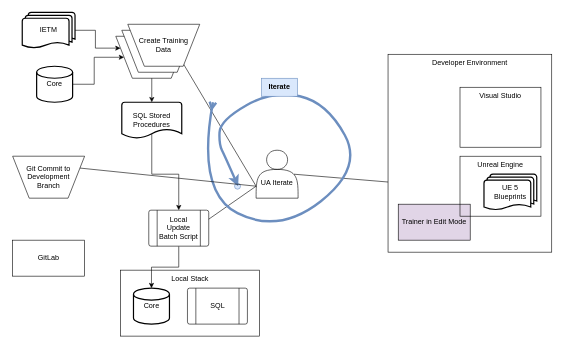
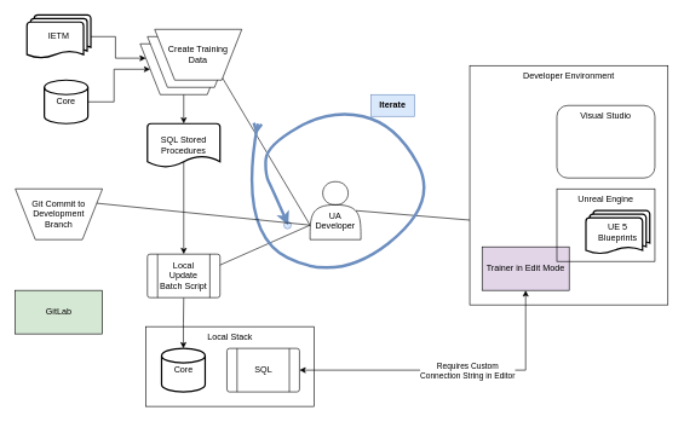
  <mxCell id="0" />
  <mxCell id="1" parent="0" />
  <mxCell id="2" value="" style="ellipse;whiteSpace=wrap;html=1;aspect=fixed;fillColor=#dae8fc;strokeColor=#6c8ebf;" parent="1" vertex="1"><mxGeometry x="390" y="305" width="10" height="10" as="geometry" /></mxCell>
  <mxCell id="3" style="edgeStyle=orthogonalEdgeStyle;rounded=0;orthogonalLoop=1;jettySize=auto;html=1;exitX=1;exitY=0.5;exitDx=0;exitDy=0;exitPerimeter=0;entryX=0;entryY=0.5;entryDx=0;entryDy=0;" parent="1" source="4" target="8" edge="1"><mxGeometry relative="1" as="geometry" /></mxCell>
  <mxCell id="4" value="Core" style="strokeWidth=2;html=1;shape=mxgraph.flowchart.database;whiteSpace=wrap;" parent="1" vertex="1"><mxGeometry x="60" y="110" width="60" height="60" as="geometry" /></mxCell>
- <mxCell id="5" value="&lt;br&gt;&lt;br&gt;UA Iterate" style="shape=actor;whiteSpace=wrap;html=1;labelPosition=center;verticalLabelPosition=middle;align=center;verticalAlign=middle;" parent="1" vertex="1"><mxGeometry x="426" y="250" width="70" height="80" as="geometry" /></mxCell>
+ <mxCell id="5" value="&lt;br&gt;&lt;br&gt;UA Developer" style="shape=actor;whiteSpace=wrap;html=1;labelPosition=center;verticalLabelPosition=middle;align=center;verticalAlign=middle;" parent="1" vertex="1"><mxGeometry x="426" y="250" width="70" height="80" as="geometry" /></mxCell>
  <mxCell id="6" style="edgeStyle=orthogonalEdgeStyle;rounded=0;orthogonalLoop=1;jettySize=auto;html=1;exitX=1;exitY=0.5;exitDx=0;exitDy=0;exitPerimeter=0;entryX=0;entryY=0.25;entryDx=0;entryDy=0;" parent="1" source="7" target="8" edge="1"><mxGeometry relative="1" as="geometry" /></mxCell>
  <mxCell id="7" value="IETM" style="strokeWidth=2;html=1;shape=mxgraph.flowchart.multi-document;whiteSpace=wrap;" parent="1" vertex="1"><mxGeometry x="36" y="20" width="88" height="60" as="geometry" /></mxCell>
  <mxCell id="8" value="" style="verticalLabelPosition=middle;verticalAlign=middle;html=1;shape=trapezoid;perimeter=trapezoidPerimeter;whiteSpace=wrap;size=0.23;arcSize=10;flipV=1;labelPosition=center;align=center;" parent="1" vertex="1"><mxGeometry x="192" y="60" width="120" height="70" as="geometry" /></mxCell>
  <mxCell id="9" value="" style="endArrow=none;html=1;rounded=0;entryX=1;entryY=0.5;entryDx=0;entryDy=0;exitX=0;exitY=0.75;exitDx=0;exitDy=0;startArrow=none;startFill=0;endFill=0;" parent="1" source="5" target="8" edge="1"><mxGeometry width="50" height="50" relative="1" as="geometry"><mxPoint x="228" y="320" as="sourcePoint" /><mxPoint x="348" y="480" as="targetPoint" /></mxGeometry></mxCell>
  <mxCell id="10" style="edgeStyle=orthogonalEdgeStyle;rounded=0;orthogonalLoop=1;jettySize=auto;html=1;startArrow=classic;startFill=1;endArrow=none;endFill=0;entryX=0.5;entryY=1;entryDx=0;entryDy=0;" parent="1" source="17" target="19" edge="1"><mxGeometry relative="1" as="geometry"><mxPoint x="366" y="360" as="sourcePoint" /></mxGeometry></mxCell>
  <mxCell id="11" value="" style="endArrow=none;html=1;rounded=0;exitX=0.9;exitY=0.5;exitDx=0;exitDy=0;startArrow=none;startFill=0;endFill=0;exitPerimeter=0;" parent="1" source="5" target="35" edge="1"><mxGeometry width="50" height="50" relative="1" as="geometry"><mxPoint x="461" y="580" as="sourcePoint" /><mxPoint x="511" y="530" as="targetPoint" /></mxGeometry></mxCell>
  <mxCell id="12" style="edgeStyle=orthogonalEdgeStyle;rounded=0;orthogonalLoop=1;jettySize=auto;html=1;exitX=0.5;exitY=0.75;exitDx=0;exitDy=0;exitPerimeter=0;entryX=0.5;entryY=0;entryDx=0;entryDy=0;" parent="1" source="13" target="19" edge="1"><mxGeometry relative="1" as="geometry" /></mxCell>
  <mxCell id="13" value="SQL Stored Procedures" style="strokeWidth=2;html=1;shape=mxgraph.flowchart.document2;whiteSpace=wrap;size=0.25;" parent="1" vertex="1"><mxGeometry x="202" y="170" width="100" height="60" as="geometry" /></mxCell>
  <mxCell id="14" style="edgeStyle=orthogonalEdgeStyle;rounded=0;orthogonalLoop=1;jettySize=auto;html=1;exitX=0.5;exitY=1;exitDx=0;exitDy=0;entryX=0.5;entryY=0;entryDx=0;entryDy=0;entryPerimeter=0;" parent="1" source="8" target="13" edge="1"><mxGeometry relative="1" as="geometry"><mxPoint x="252" y="160" as="targetPoint" /></mxGeometry></mxCell>
  <mxCell id="15" value="" style="group" parent="1" vertex="1" connectable="0"><mxGeometry x="200" y="450" width="231.5" height="110" as="geometry" /></mxCell>
  <mxCell id="16" value="Local Stack" style="rounded=0;whiteSpace=wrap;html=1;labelPosition=center;verticalLabelPosition=middle;align=center;verticalAlign=top;fillColor=none;" parent="15" vertex="1"><mxGeometry width="231.5" height="110" as="geometry" /></mxCell>
  <mxCell id="17" value="Core" style="strokeWidth=2;html=1;shape=mxgraph.flowchart.database;whiteSpace=wrap;" parent="15" vertex="1"><mxGeometry x="21.5" y="30" width="60" height="60" as="geometry" /></mxCell>
  <mxCell id="18" value="SQL" style="verticalLabelPosition=middle;verticalAlign=middle;html=1;shape=process;whiteSpace=wrap;rounded=1;size=0.14;arcSize=6;labelPosition=center;align=center;" parent="15" vertex="1"><mxGeometry x="111.5" y="30" width="100" height="60" as="geometry" /></mxCell>
- <mxCell id="19" value="Local Update Batch Script" style="verticalLabelPosition=middle;verticalAlign=middle;html=1;shape=process;whiteSpace=wrap;rounded=1;size=0.14;arcSize=6;labelPosition=center;align=center;" parent="1" vertex="1"><mxGeometry x="247" y="350" width="100" height="60" as="geometry" /></mxCell>
+ <mxCell id="19" value="Local Update Batch Script" style="verticalLabelPosition=middle;verticalAlign=middle;html=1;shape=process;whiteSpace=wrap;rounded=1;size=0.14;arcSize=6;labelPosition=center;align=center;" parent="1" vertex="1"><mxGeometry x="202" y="350" width="100" height="60" as="geometry" /></mxCell>
  <mxCell id="20" value="" style="endArrow=none;html=1;rounded=0;exitX=1;exitY=0.25;exitDx=0;exitDy=0;" parent="1" source="19" edge="1"><mxGeometry width="50" height="50" relative="1" as="geometry"><mxPoint x="386" y="400" as="sourcePoint" /><mxPoint x="426" y="310" as="targetPoint" /></mxGeometry></mxCell>
  <mxCell id="21" value="" style="curved=1;endArrow=classic;html=1;rounded=0;startArrow=ERmany;startFill=0;fillColor=#dae8fc;strokeColor=#6c8ebf;strokeWidth=4;verticalAlign=middle;labelPosition=left;verticalLabelPosition=top;align=right;" parent="1" edge="1"><mxGeometry width="50" height="50" relative="1" as="geometry"><mxPoint x="354" y="170" as="sourcePoint" /><mxPoint x="396" y="310" as="targetPoint" /><Array as="points"><mxPoint x="326" y="320" /><mxPoint x="464" y="390" /><mxPoint x="604" y="280" /><mxPoint x="544" y="170" /><mxPoint x="454" y="150" /><mxPoint x="366" y="200" /><mxPoint x="364" y="240" /><mxPoint x="374" y="260" /></Array></mxGeometry></mxCell>
- <mxCell id="22" value="Iterate" style="text;html=1;strokeColor=#6c8ebf;fillColor=#dae8fc;align=center;verticalAlign=middle;whiteSpace=wrap;rounded=0;fontStyle=1" parent="1" vertex="1"><mxGeometry x="435" y="130" width="60" height="30" as="geometry" /></mxCell>
- <mxCell id="23" value="GitLab" style="rounded=0;whiteSpace=wrap;html=1;" parent="1" vertex="1"><mxGeometry x="20" y="400" width="120" height="60" as="geometry" /></mxCell>
+ <mxCell id="22" value="Iterate" style="text;html=1;strokeColor=#6c8ebf;fillColor=#dae8fc;align=center;verticalAlign=middle;whiteSpace=wrap;rounded=0;fontStyle=1" parent="1" vertex="1"><mxGeometry x="510" y="130" width="60" height="30" as="geometry" /></mxCell>
+ <mxCell id="23" value="GitLab" style="rounded=0;whiteSpace=wrap;html=1;fillColor=#d5e8d4;" parent="1" vertex="1"><mxGeometry x="20" y="400" width="120" height="60" as="geometry" /></mxCell>
  <mxCell id="24" value="Git Commit to Development&lt;br&gt;Branch" style="verticalLabelPosition=middle;verticalAlign=middle;html=1;shape=trapezoid;perimeter=trapezoidPerimeter;whiteSpace=wrap;size=0.23;arcSize=10;flipV=1;labelPosition=center;align=center;" parent="1" vertex="1"><mxGeometry x="20" y="260" width="120" height="70" as="geometry" /></mxCell>
  <mxCell id="25" value="" style="endArrow=none;html=1;rounded=0;exitX=1;exitY=0.25;exitDx=0;exitDy=0;" parent="1" source="24" edge="1"><mxGeometry width="50" height="50" relative="1" as="geometry"><mxPoint x="16" y="360" as="sourcePoint" /><mxPoint x="426" y="310" as="targetPoint" /></mxGeometry></mxCell>
  <mxCell id="26" value="" style="group" parent="1" vertex="1" connectable="0"><mxGeometry x="646" y="90" width="273" height="330" as="geometry" /></mxCell>
  <mxCell id="27" value="Developer Environment" style="rounded=0;whiteSpace=wrap;html=1;verticalAlign=top;" parent="26" vertex="1"><mxGeometry width="273" height="330" as="geometry" /></mxCell>
  <mxCell id="28" value="" style="group" parent="26" vertex="1" connectable="0"><mxGeometry x="120" y="55" width="135" height="255" as="geometry" /></mxCell>
  <mxCell id="29" value="" style="group" parent="28" vertex="1" connectable="0"><mxGeometry width="135" height="100" as="geometry" /></mxCell>
- <mxCell id="30" value="Visual Studio" style="rounded=0;whiteSpace=wrap;html=1;fillColor=none;align=center;verticalAlign=top;" parent="29" vertex="1"><mxGeometry width="135" height="100" as="geometry" /></mxCell>
+ <mxCell id="30" value="Visual Studio" style="whiteSpace=wrap;html=1;fillColor=none;align=center;verticalAlign=top;rounded=1;" parent="29" vertex="1"><mxGeometry width="135" height="100" as="geometry" /></mxCell>
  <mxCell id="31" value="" style="group" parent="28" vertex="1" connectable="0"><mxGeometry y="115" width="135" height="140" as="geometry" /></mxCell>
  <mxCell id="32" value="Trainer in Edit Mode" style="rounded=0;whiteSpace=wrap;html=1;fillColor=#e1d5e7;" parent="31" vertex="1"><mxGeometry x="-103" y="80" width="120" height="60" as="geometry" /></mxCell>
  <mxCell id="33" value="" style="group" parent="31" vertex="1" connectable="0"><mxGeometry width="135" height="100" as="geometry" /></mxCell>
  <mxCell id="34" value="Unreal Engine" style="rounded=0;whiteSpace=wrap;html=1;fillColor=none;align=center;verticalAlign=top;" parent="33" vertex="1"><mxGeometry width="135" height="100" as="geometry" /></mxCell>
  <mxCell id="35" value="UE 5&lt;br&gt;Blueprints" style="strokeWidth=2;html=1;shape=mxgraph.flowchart.multi-document;whiteSpace=wrap;" parent="33" vertex="1"><mxGeometry x="40" y="30" width="88" height="60" as="geometry" /></mxCell>
+ <mxCell id="36" style="edgeStyle=orthogonalEdgeStyle;rounded=0;orthogonalLoop=1;jettySize=auto;html=1;exitX=0.5;exitY=1;exitDx=0;exitDy=0;startArrow=classic;startFill=1;entryX=1;entryY=0.5;entryDx=0;entryDy=0;" parent="1" source="32" target="18" edge="1"><mxGeometry relative="1" as="geometry"><mxPoint x="683.5" y="410" as="sourcePoint" /><Array as="points"><mxPoint x="723" y="510" /></Array></mxGeometry></mxCell>
+ <mxCell id="37" value="Requires Custom&lt;br style=&quot;border-color: var(--border-color);&quot;&gt;Connection String in Editor" style="edgeLabel;html=1;align=center;verticalAlign=middle;resizable=0;points=[];" parent="36" vertex="1" connectable="0"><mxGeometry x="-0.092" relative="1" as="geometry"><mxPoint as="offset" /></mxGeometry></mxCell>
  <mxCell id="38" value="" style="verticalLabelPosition=middle;verticalAlign=middle;html=1;shape=trapezoid;perimeter=trapezoidPerimeter;whiteSpace=wrap;size=0.23;arcSize=10;flipV=1;labelPosition=center;align=center;" vertex="1" parent="1"><mxGeometry x="202" y="50" width="120" height="70" as="geometry" /></mxCell>
  <mxCell id="39" value="Create Training&lt;br&gt;Data" style="verticalLabelPosition=middle;verticalAlign=middle;html=1;shape=trapezoid;perimeter=trapezoidPerimeter;whiteSpace=wrap;size=0.23;arcSize=10;flipV=1;labelPosition=center;align=center;" vertex="1" parent="1"><mxGeometry x="212" y="40" width="120" height="70" as="geometry" /></mxCell>
